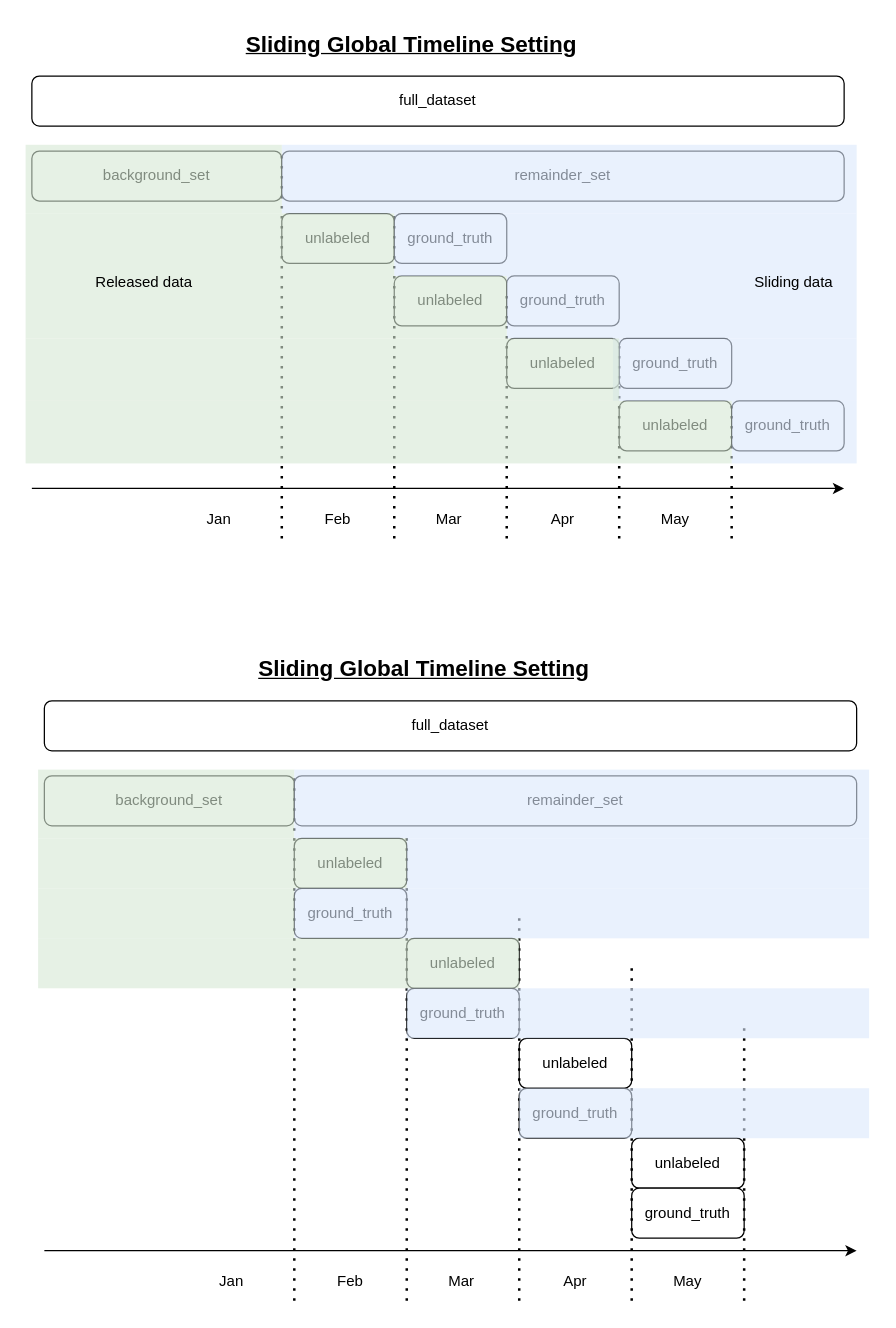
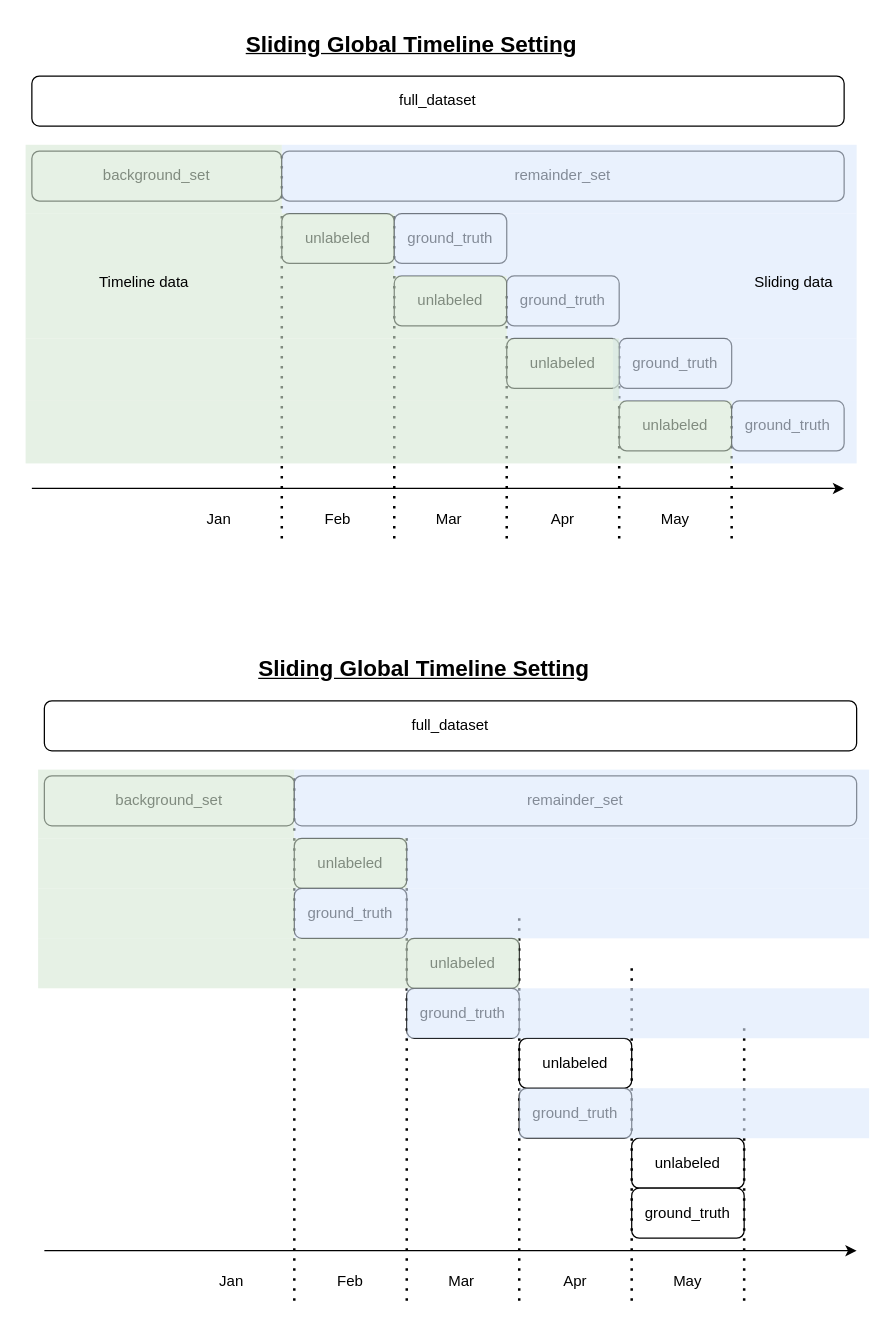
  <mxCell id="0" />
  <mxCell id="1" parent="0" />
  <mxCell id="2" value="full_dataset" style="rounded=1;whiteSpace=wrap;html=1;" vertex="1" parent="1"><mxGeometry x="25" y="60" width="650" height="40" as="geometry" /></mxCell>
  <mxCell id="3" value="background_set" style="rounded=1;whiteSpace=wrap;html=1;" vertex="1" parent="1"><mxGeometry x="25" y="120" width="200" height="40" as="geometry" /></mxCell>
  <mxCell id="4" value="remainder_set" style="rounded=1;whiteSpace=wrap;html=1;" vertex="1" parent="1"><mxGeometry x="225" y="120" width="450" height="40" as="geometry" /></mxCell>
  <mxCell id="5" value="unlabeled" style="rounded=1;whiteSpace=wrap;html=1;" vertex="1" parent="1"><mxGeometry x="225" y="170" width="90" height="40" as="geometry" /></mxCell>
  <mxCell id="6" value="ground_truth" style="rounded=1;whiteSpace=wrap;html=1;" vertex="1" parent="1"><mxGeometry x="315" y="170" width="90" height="40" as="geometry" /></mxCell>
  <mxCell id="7" value="unlabeled" style="rounded=1;whiteSpace=wrap;html=1;" vertex="1" parent="1"><mxGeometry x="315" y="220" width="90" height="40" as="geometry" /></mxCell>
  <mxCell id="8" value="ground_truth" style="rounded=1;whiteSpace=wrap;html=1;" vertex="1" parent="1"><mxGeometry x="405" y="220" width="90" height="40" as="geometry" /></mxCell>
  <mxCell id="9" value="unlabeled" style="rounded=1;whiteSpace=wrap;html=1;" vertex="1" parent="1"><mxGeometry x="405" y="270" width="90" height="40" as="geometry" /></mxCell>
  <mxCell id="10" value="ground_truth" style="rounded=1;whiteSpace=wrap;html=1;" vertex="1" parent="1"><mxGeometry x="495" y="270" width="90" height="40" as="geometry" /></mxCell>
  <mxCell id="11" value="unlabeled" style="rounded=1;whiteSpace=wrap;html=1;" vertex="1" parent="1"><mxGeometry x="495" y="320" width="90" height="40" as="geometry" /></mxCell>
  <mxCell id="12" value="ground_truth" style="rounded=1;whiteSpace=wrap;html=1;" vertex="1" parent="1"><mxGeometry x="585" y="320" width="90" height="40" as="geometry" /></mxCell>
  <mxCell id="13" value="Sliding Global Timeline Setting" style="text;html=1;align=center;verticalAlign=middle;whiteSpace=wrap;rounded=0;fontStyle=5;fontSize=18;" vertex="1" parent="1"><mxGeometry x="191" y="20" width="276" height="30" as="geometry" /></mxCell>
  <mxCell id="14" value="" style="endArrow=none;dashed=1;html=1;dashPattern=1 3;strokeWidth=2;rounded=0;" edge="1" parent="1"><mxGeometry width="50" height="50" relative="1" as="geometry"><mxPoint x="225" y="430" as="sourcePoint" /><mxPoint x="225" y="120" as="targetPoint" /></mxGeometry></mxCell>
  <mxCell id="15" value="" style="endArrow=classic;html=1;rounded=0;" edge="1" parent="1"><mxGeometry width="50" height="50" relative="1" as="geometry"><mxPoint x="25" y="390" as="sourcePoint" /><mxPoint x="675" y="390" as="targetPoint" /></mxGeometry></mxCell>
  <mxCell id="16" value="Jan" style="text;html=1;align=center;verticalAlign=middle;whiteSpace=wrap;rounded=0;" vertex="1" parent="1"><mxGeometry x="145" y="400" width="60" height="30" as="geometry" /></mxCell>
  <mxCell id="17" value="Mar" style="text;html=1;align=center;verticalAlign=middle;whiteSpace=wrap;rounded=0;" vertex="1" parent="1"><mxGeometry x="329" y="400" width="60" height="30" as="geometry" /></mxCell>
  <mxCell id="18" value="Apr" style="text;html=1;align=center;verticalAlign=middle;whiteSpace=wrap;rounded=0;" vertex="1" parent="1"><mxGeometry x="420" y="400" width="60" height="30" as="geometry" /></mxCell>
  <mxCell id="19" value="May" style="text;html=1;align=center;verticalAlign=middle;whiteSpace=wrap;rounded=0;" vertex="1" parent="1"><mxGeometry x="510" y="400" width="60" height="30" as="geometry" /></mxCell>
  <mxCell id="20" value="Feb" style="text;html=1;align=center;verticalAlign=middle;whiteSpace=wrap;rounded=0;" vertex="1" parent="1"><mxGeometry x="240" y="400" width="60" height="30" as="geometry" /></mxCell>
  <mxCell id="21" value="" style="endArrow=none;dashed=1;html=1;dashPattern=1 3;strokeWidth=2;rounded=0;" edge="1" parent="1"><mxGeometry width="50" height="50" relative="1" as="geometry"><mxPoint x="315" y="430" as="sourcePoint" /><mxPoint x="315" y="170" as="targetPoint" /></mxGeometry></mxCell>
  <mxCell id="22" value="" style="endArrow=none;dashed=1;html=1;dashPattern=1 3;strokeWidth=2;rounded=0;fontStyle=1" edge="1" parent="1"><mxGeometry width="50" height="50" relative="1" as="geometry"><mxPoint x="405" y="430" as="sourcePoint" /><mxPoint x="405" y="230" as="targetPoint" /></mxGeometry></mxCell>
  <mxCell id="23" value="" style="endArrow=none;dashed=1;html=1;dashPattern=1 3;strokeWidth=2;rounded=0;" edge="1" parent="1"><mxGeometry width="50" height="50" relative="1" as="geometry"><mxPoint x="495" y="430" as="sourcePoint" /><mxPoint x="495" y="270" as="targetPoint" /></mxGeometry></mxCell>
  <mxCell id="24" value="" style="endArrow=none;dashed=1;html=1;dashPattern=1 3;strokeWidth=2;rounded=0;" edge="1" parent="1"><mxGeometry width="50" height="50" relative="1" as="geometry"><mxPoint x="585" y="430" as="sourcePoint" /><mxPoint x="585" y="320" as="targetPoint" /></mxGeometry></mxCell>
  <mxCell id="25" value="" style="rounded=0;whiteSpace=wrap;html=1;strokeColor=none;fillColor=#dae8fc;gradientColor=none;opacity=60;" vertex="1" parent="1"><mxGeometry x="225" y="115" width="460" height="55" as="geometry" /></mxCell>
  <mxCell id="26" value="" style="rounded=0;whiteSpace=wrap;html=1;strokeColor=none;fillColor=#dae8fc;gradientColor=none;opacity=60;" vertex="1" parent="1"><mxGeometry x="315" y="170" width="370" height="50" as="geometry" /></mxCell>
  <mxCell id="27" value="" style="rounded=0;whiteSpace=wrap;html=1;strokeColor=none;fillColor=#dae8fc;gradientColor=none;opacity=60;" vertex="1" parent="1"><mxGeometry x="405" y="220" width="280" height="50" as="geometry" /></mxCell>
  <mxCell id="28" value="" style="rounded=0;whiteSpace=wrap;html=1;strokeColor=none;fillColor=#dae8fc;gradientColor=none;opacity=60;" vertex="1" parent="1"><mxGeometry x="490" y="270" width="195" height="50" as="geometry" /></mxCell>
  <mxCell id="29" value="" style="rounded=0;whiteSpace=wrap;html=1;strokeColor=none;fillColor=#dae8fc;gradientColor=none;opacity=60;" vertex="1" parent="1"><mxGeometry x="585" y="320" width="100" height="50" as="geometry" /></mxCell>
  <mxCell id="30" value="" style="rounded=0;whiteSpace=wrap;html=1;strokeColor=none;fillColor=#d5e8d4;opacity=60;" vertex="1" parent="1"><mxGeometry x="20" y="115" width="205" height="55" as="geometry" /></mxCell>
  <mxCell id="31" value="" style="rounded=0;whiteSpace=wrap;html=1;strokeColor=none;fillColor=#d5e8d4;opacity=60;" vertex="1" parent="1"><mxGeometry x="20" y="170" width="295" height="50" as="geometry" /></mxCell>
  <mxCell id="32" value="" style="rounded=0;whiteSpace=wrap;html=1;strokeColor=none;fillColor=#d5e8d4;opacity=60;" vertex="1" parent="1"><mxGeometry x="20" y="220" width="385" height="50" as="geometry" /></mxCell>
  <mxCell id="33" value="" style="rounded=0;whiteSpace=wrap;html=1;strokeColor=none;fillColor=#d5e8d4;opacity=60;" vertex="1" parent="1"><mxGeometry x="20" y="270" width="475" height="50" as="geometry" /></mxCell>
  <mxCell id="34" value="" style="rounded=0;whiteSpace=wrap;html=1;strokeColor=none;fillColor=#d5e8d4;opacity=60;" vertex="1" parent="1"><mxGeometry x="20" y="320" width="565" height="50" as="geometry" /></mxCell>
- <mxCell id="35" value="Released data" style="text;html=1;align=center;verticalAlign=middle;whiteSpace=wrap;rounded=0;" vertex="1" parent="1"><mxGeometry x="65" y="210" width="100" height="30" as="geometry" /></mxCell>
+ <mxCell id="35" value="Timeline data" style="text;html=1;align=center;verticalAlign=middle;whiteSpace=wrap;rounded=0;" vertex="1" parent="1"><mxGeometry x="65" y="210" width="100" height="30" as="geometry" /></mxCell>
  <mxCell id="36" value="Sliding data" style="text;html=1;align=center;verticalAlign=middle;whiteSpace=wrap;rounded=0;" vertex="1" parent="1"><mxGeometry x="585" y="210" width="100" height="30" as="geometry" /></mxCell>
  <mxCell id="37" value="full_dataset" style="rounded=1;whiteSpace=wrap;html=1;" vertex="1" parent="1"><mxGeometry x="35" y="560" width="650" height="40" as="geometry" /></mxCell>
  <mxCell id="38" value="background_set" style="rounded=1;whiteSpace=wrap;html=1;" vertex="1" parent="1"><mxGeometry x="35" y="620" width="200" height="40" as="geometry" /></mxCell>
  <mxCell id="39" value="remainder_set" style="rounded=1;whiteSpace=wrap;html=1;" vertex="1" parent="1"><mxGeometry x="235" y="620" width="450" height="40" as="geometry" /></mxCell>
  <mxCell id="40" value="unlabeled" style="rounded=1;whiteSpace=wrap;html=1;" vertex="1" parent="1"><mxGeometry x="235" y="670" width="90" height="40" as="geometry" /></mxCell>
  <mxCell id="41" value="ground_truth" style="rounded=1;whiteSpace=wrap;html=1;" vertex="1" parent="1"><mxGeometry x="235" y="710" width="90" height="40" as="geometry" /></mxCell>
  <mxCell id="42" value="unlabeled" style="rounded=1;whiteSpace=wrap;html=1;" vertex="1" parent="1"><mxGeometry x="325" y="750" width="90" height="40" as="geometry" /></mxCell>
  <mxCell id="43" value="ground_truth" style="rounded=1;whiteSpace=wrap;html=1;" vertex="1" parent="1"><mxGeometry x="325" y="790" width="90" height="40" as="geometry" /></mxCell>
  <mxCell id="44" value="unlabeled" style="rounded=1;whiteSpace=wrap;html=1;" vertex="1" parent="1"><mxGeometry x="415" y="830" width="90" height="40" as="geometry" /></mxCell>
  <mxCell id="45" value="ground_truth" style="rounded=1;whiteSpace=wrap;html=1;" vertex="1" parent="1"><mxGeometry x="415" y="870" width="90" height="40" as="geometry" /></mxCell>
  <mxCell id="46" value="unlabeled" style="rounded=1;whiteSpace=wrap;html=1;" vertex="1" parent="1"><mxGeometry x="505" y="910" width="90" height="40" as="geometry" /></mxCell>
  <mxCell id="47" value="ground_truth" style="rounded=1;whiteSpace=wrap;html=1;" vertex="1" parent="1"><mxGeometry x="505" y="950" width="90" height="40" as="geometry" /></mxCell>
  <mxCell id="48" value="Sliding Global Timeline Setting" style="text;html=1;align=center;verticalAlign=middle;whiteSpace=wrap;rounded=0;fontStyle=5;fontSize=18;" vertex="1" parent="1"><mxGeometry x="201" y="520" width="276" height="30" as="geometry" /></mxCell>
  <mxCell id="49" value="" style="endArrow=none;dashed=1;html=1;dashPattern=1 3;strokeWidth=2;rounded=0;" edge="1" parent="1"><mxGeometry width="50" height="50" relative="1" as="geometry"><mxPoint x="235" y="1040" as="sourcePoint" /><mxPoint x="235" y="620" as="targetPoint" /></mxGeometry></mxCell>
  <mxCell id="50" value="" style="endArrow=classic;html=1;rounded=0;" edge="1" parent="1"><mxGeometry width="50" height="50" relative="1" as="geometry"><mxPoint x="35" y="1000" as="sourcePoint" /><mxPoint x="685" y="1000" as="targetPoint" /></mxGeometry></mxCell>
  <mxCell id="51" value="Jan" style="text;html=1;align=center;verticalAlign=middle;whiteSpace=wrap;rounded=0;" vertex="1" parent="1"><mxGeometry x="155" y="1010" width="60" height="30" as="geometry" /></mxCell>
  <mxCell id="52" value="Mar" style="text;html=1;align=center;verticalAlign=middle;whiteSpace=wrap;rounded=0;" vertex="1" parent="1"><mxGeometry x="339" y="1010" width="60" height="30" as="geometry" /></mxCell>
  <mxCell id="53" value="Apr" style="text;html=1;align=center;verticalAlign=middle;whiteSpace=wrap;rounded=0;" vertex="1" parent="1"><mxGeometry x="430" y="1010" width="60" height="30" as="geometry" /></mxCell>
  <mxCell id="54" value="May" style="text;html=1;align=center;verticalAlign=middle;whiteSpace=wrap;rounded=0;" vertex="1" parent="1"><mxGeometry x="520" y="1010" width="60" height="30" as="geometry" /></mxCell>
  <mxCell id="55" value="Feb" style="text;html=1;align=center;verticalAlign=middle;whiteSpace=wrap;rounded=0;" vertex="1" parent="1"><mxGeometry x="250" y="1010" width="60" height="30" as="geometry" /></mxCell>
  <mxCell id="56" value="" style="endArrow=none;dashed=1;html=1;dashPattern=1 3;strokeWidth=2;rounded=0;" edge="1" parent="1"><mxGeometry width="50" height="50" relative="1" as="geometry"><mxPoint x="325" y="1040" as="sourcePoint" /><mxPoint x="325" y="670" as="targetPoint" /></mxGeometry></mxCell>
  <mxCell id="57" value="" style="endArrow=none;dashed=1;html=1;dashPattern=1 3;strokeWidth=2;rounded=0;fontStyle=1" edge="1" parent="1"><mxGeometry width="50" height="50" relative="1" as="geometry"><mxPoint x="415" y="1040" as="sourcePoint" /><mxPoint x="415" y="730" as="targetPoint" /></mxGeometry></mxCell>
  <mxCell id="58" value="" style="endArrow=none;dashed=1;html=1;dashPattern=1 3;strokeWidth=2;rounded=0;" edge="1" parent="1"><mxGeometry width="50" height="50" relative="1" as="geometry"><mxPoint x="505" y="1040" as="sourcePoint" /><mxPoint x="505" y="770" as="targetPoint" /></mxGeometry></mxCell>
  <mxCell id="59" value="" style="endArrow=none;dashed=1;html=1;dashPattern=1 3;strokeWidth=2;rounded=0;" edge="1" parent="1"><mxGeometry width="50" height="50" relative="1" as="geometry"><mxPoint x="595" y="1040" as="sourcePoint" /><mxPoint x="595" y="820" as="targetPoint" /></mxGeometry></mxCell>
  <mxCell id="60" value="" style="rounded=0;whiteSpace=wrap;html=1;strokeColor=none;fillColor=#d5e8d4;opacity=60;" vertex="1" parent="1"><mxGeometry x="30" y="615" width="205" height="55" as="geometry" /></mxCell>
  <mxCell id="61" value="" style="rounded=0;whiteSpace=wrap;html=1;strokeColor=none;fillColor=#dae8fc;gradientColor=none;opacity=60;" vertex="1" parent="1"><mxGeometry x="235" y="615" width="460" height="55" as="geometry" /></mxCell>
  <mxCell id="62" value="" style="rounded=0;whiteSpace=wrap;html=1;strokeColor=none;fillColor=#d5e8d4;opacity=60;" vertex="1" parent="1"><mxGeometry x="30" y="670" width="295" height="40" as="geometry" /></mxCell>
  <mxCell id="63" value="" style="rounded=0;whiteSpace=wrap;html=1;strokeColor=none;fillColor=#dae8fc;gradientColor=none;opacity=60;" vertex="1" parent="1"><mxGeometry x="235" y="710" width="460" height="40" as="geometry" /></mxCell>
  <mxCell id="64" value="" style="rounded=0;whiteSpace=wrap;html=1;strokeColor=none;fillColor=#dae8fc;gradientColor=none;opacity=60;" vertex="1" parent="1"><mxGeometry x="325" y="790" width="370" height="40" as="geometry" /></mxCell>
  <mxCell id="65" value="" style="rounded=0;whiteSpace=wrap;html=1;strokeColor=none;fillColor=#dae8fc;gradientColor=none;opacity=60;" vertex="1" parent="1"><mxGeometry x="415" y="870" width="280" height="40" as="geometry" /></mxCell>
  <mxCell id="66" value="" style="rounded=0;whiteSpace=wrap;html=1;strokeColor=none;fillColor=#d5e8d4;opacity=60;" vertex="1" parent="1"><mxGeometry x="30" y="750" width="385" height="40" as="geometry" /></mxCell>
  <mxCell id="67" value="" style="rounded=0;whiteSpace=wrap;html=1;strokeColor=none;fillColor=#d5e8d4;opacity=60;" vertex="1" parent="1"><mxGeometry x="30" y="710" width="205" height="40" as="geometry" /></mxCell>
  <mxCell id="68" value="" style="rounded=0;whiteSpace=wrap;html=1;strokeColor=none;fillColor=#dae8fc;gradientColor=none;opacity=60;" vertex="1" parent="1"><mxGeometry x="325" y="670" width="370" height="40" as="geometry" /></mxCell>
